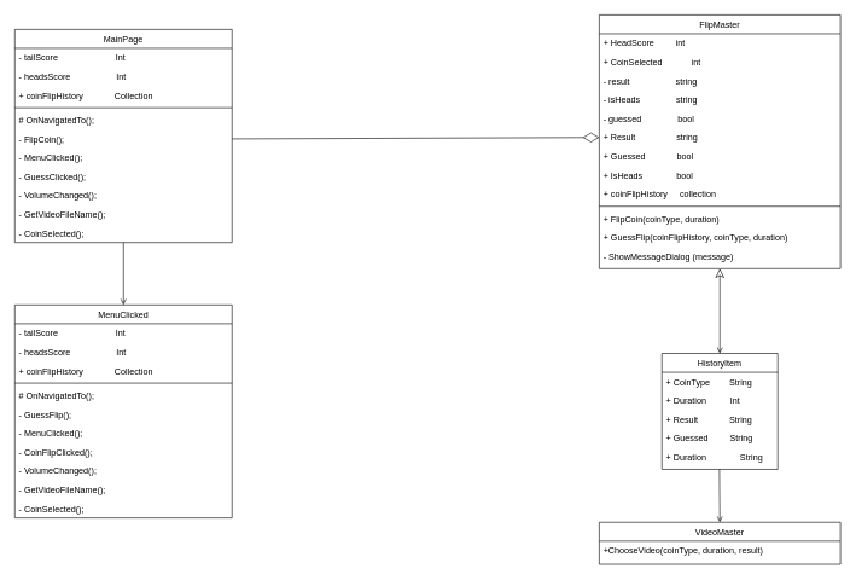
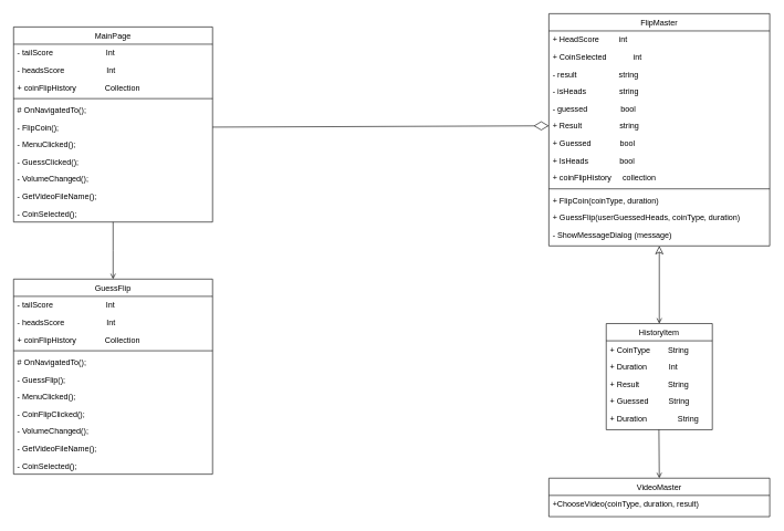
  <mxCell id="0" />
  <mxCell id="1" parent="0" />
  <mxCell id="2" value="MainPage" style="swimlane;fontStyle=0;align=center;verticalAlign=top;childLayout=stackLayout;horizontal=1;startSize=26;horizontalStack=0;resizeParent=1;resizeLast=0;collapsible=1;marginBottom=0;rounded=0;shadow=0;strokeWidth=1;" parent="1" vertex="1"><mxGeometry x="20" y="40" width="300" height="294" as="geometry"><mxRectangle x="230" y="140" width="160" height="26" as="alternateBounds" /></mxGeometry></mxCell>
  <mxCell id="3" value="- tailScore                        Int" style="text;align=left;verticalAlign=top;spacingLeft=4;spacingRight=4;overflow=hidden;rotatable=0;points=[[0,0.5],[1,0.5]];portConstraint=eastwest;" parent="2" vertex="1"><mxGeometry y="26" width="300" height="26" as="geometry" /></mxCell>
  <mxCell id="4" value="- headsScore                   Int" style="text;align=left;verticalAlign=top;spacingLeft=4;spacingRight=4;overflow=hidden;rotatable=0;points=[[0,0.5],[1,0.5]];portConstraint=eastwest;rounded=0;shadow=0;html=0;" parent="2" vertex="1"><mxGeometry y="52" width="300" height="26" as="geometry" /></mxCell>
  <mxCell id="5" value="+ coinFlipHistory             Collection" style="text;align=left;verticalAlign=top;spacingLeft=4;spacingRight=4;overflow=hidden;rotatable=0;points=[[0,0.5],[1,0.5]];portConstraint=eastwest;rounded=0;shadow=0;html=0;" parent="2" vertex="1"><mxGeometry y="78" width="300" height="26" as="geometry" /></mxCell>
  <mxCell id="6" value="" style="line;html=1;strokeWidth=1;align=left;verticalAlign=middle;spacingTop=-1;spacingLeft=3;spacingRight=3;rotatable=0;labelPosition=right;points=[];portConstraint=eastwest;" parent="2" vertex="1"><mxGeometry y="104" width="300" height="8" as="geometry" /></mxCell>
  <mxCell id="7" value="# OnNavigatedTo();" style="text;align=left;verticalAlign=top;spacingLeft=4;spacingRight=4;overflow=hidden;rotatable=0;points=[[0,0.5],[1,0.5]];portConstraint=eastwest;" parent="2" vertex="1"><mxGeometry y="112" width="300" height="26" as="geometry" /></mxCell>
  <mxCell id="8" value="- FlipCoin();" style="text;align=left;verticalAlign=top;spacingLeft=4;spacingRight=4;overflow=hidden;rotatable=0;points=[[0,0.5],[1,0.5]];portConstraint=eastwest;" parent="2" vertex="1"><mxGeometry y="138" width="300" height="26" as="geometry" /></mxCell>
  <mxCell id="9" value="- MenuClicked();" style="text;align=left;verticalAlign=top;spacingLeft=4;spacingRight=4;overflow=hidden;rotatable=0;points=[[0,0.5],[1,0.5]];portConstraint=eastwest;" parent="2" vertex="1"><mxGeometry y="164" width="300" height="26" as="geometry" /></mxCell>
  <mxCell id="10" value="- GuessClicked();" style="text;align=left;verticalAlign=top;spacingLeft=4;spacingRight=4;overflow=hidden;rotatable=0;points=[[0,0.5],[1,0.5]];portConstraint=eastwest;" parent="2" vertex="1"><mxGeometry y="190" width="300" height="26" as="geometry" /></mxCell>
  <mxCell id="11" value="- VolumeChanged();" style="text;align=left;verticalAlign=top;spacingLeft=4;spacingRight=4;overflow=hidden;rotatable=0;points=[[0,0.5],[1,0.5]];portConstraint=eastwest;" parent="2" vertex="1"><mxGeometry y="216" width="300" height="26" as="geometry" /></mxCell>
  <mxCell id="12" value="- GetVideoFileName();" style="text;align=left;verticalAlign=top;spacingLeft=4;spacingRight=4;overflow=hidden;rotatable=0;points=[[0,0.5],[1,0.5]];portConstraint=eastwest;" parent="2" vertex="1"><mxGeometry y="242" width="300" height="26" as="geometry" /></mxCell>
  <mxCell id="13" value="- CoinSelected();" style="text;align=left;verticalAlign=top;spacingLeft=4;spacingRight=4;overflow=hidden;rotatable=0;points=[[0,0.5],[1,0.5]];portConstraint=eastwest;" parent="2" vertex="1"><mxGeometry y="268" width="300" height="26" as="geometry" /></mxCell>
  <mxCell id="14" value="" style="endArrow=none;endSize=10;endFill=0;shadow=0;strokeWidth=1;rounded=0;edgeStyle=elbowEdgeStyle;elbow=vertical;exitX=0.5;exitY=0;exitDx=0;exitDy=0;startArrow=open;startFill=0;" parent="1" source="21" target="2" edge="1"><mxGeometry width="160" relative="1" as="geometry"><mxPoint x="170" y="367" as="sourcePoint" /><mxPoint y="123" as="targetPoint" x="0" /></mxGeometry></mxCell>
  <mxCell id="15" value="HistoryItem" style="swimlane;fontStyle=0;align=center;verticalAlign=top;childLayout=stackLayout;horizontal=1;startSize=26;horizontalStack=0;resizeParent=1;resizeLast=0;collapsible=1;marginBottom=0;rounded=0;shadow=0;strokeWidth=1;" parent="1" vertex="1"><mxGeometry x="913.5" y="487" width="160" height="160" as="geometry"><mxRectangle x="550" y="140" width="160" height="26" as="alternateBounds" /></mxGeometry></mxCell>
  <mxCell id="16" value="+ CoinType        String" style="text;align=left;verticalAlign=top;spacingLeft=4;spacingRight=4;overflow=hidden;rotatable=0;points=[[0,0.5],[1,0.5]];portConstraint=eastwest;" parent="15" vertex="1"><mxGeometry y="26" width="160" height="26" as="geometry" /></mxCell>
  <mxCell id="17" value="+ Duration          Int" style="text;align=left;verticalAlign=top;spacingLeft=4;spacingRight=4;overflow=hidden;rotatable=0;points=[[0,0.5],[1,0.5]];portConstraint=eastwest;rounded=0;shadow=0;html=0;" parent="15" vertex="1"><mxGeometry y="52" width="160" height="26" as="geometry" /></mxCell>
  <mxCell id="18" value="+ Result             String" style="text;align=left;verticalAlign=top;spacingLeft=4;spacingRight=4;overflow=hidden;rotatable=0;points=[[0,0.5],[1,0.5]];portConstraint=eastwest;rounded=0;shadow=0;html=0;" parent="15" vertex="1"><mxGeometry y="78" width="160" height="26" as="geometry" /></mxCell>
  <mxCell id="19" value="+ Guessed         String" style="text;align=left;verticalAlign=top;spacingLeft=4;spacingRight=4;overflow=hidden;rotatable=0;points=[[0,0.5],[1,0.5]];portConstraint=eastwest;rounded=0;shadow=0;html=0;" parent="15" vertex="1"><mxGeometry y="104" width="160" height="26" as="geometry" /></mxCell>
  <mxCell id="20" value="+ Duration              String" style="text;align=left;verticalAlign=top;spacingLeft=4;spacingRight=4;overflow=hidden;rotatable=0;points=[[0,0.5],[1,0.5]];portConstraint=eastwest;rounded=0;shadow=0;html=0;" parent="15" vertex="1"><mxGeometry y="130" width="160" height="26" as="geometry" /></mxCell>
- <mxCell id="21" value="MenuClicked" style="swimlane;fontStyle=0;align=center;verticalAlign=top;childLayout=stackLayout;horizontal=1;startSize=26;horizontalStack=0;resizeParent=1;resizeLast=0;collapsible=1;marginBottom=0;rounded=0;shadow=0;strokeWidth=1;" parent="1" vertex="1"><mxGeometry x="20" y="420" width="300" height="294" as="geometry"><mxRectangle x="230" y="140" width="160" height="26" as="alternateBounds" /></mxGeometry></mxCell>
+ <mxCell id="21" value="GuessFlip" style="swimlane;fontStyle=0;align=center;verticalAlign=top;childLayout=stackLayout;horizontal=1;startSize=26;horizontalStack=0;resizeParent=1;resizeLast=0;collapsible=1;marginBottom=0;rounded=0;shadow=0;strokeWidth=1;" parent="1" vertex="1"><mxGeometry x="20" y="420" width="300" height="294" as="geometry"><mxRectangle x="230" y="140" width="160" height="26" as="alternateBounds" /></mxGeometry></mxCell>
  <mxCell id="22" value="- tailScore                        Int" style="text;align=left;verticalAlign=top;spacingLeft=4;spacingRight=4;overflow=hidden;rotatable=0;points=[[0,0.5],[1,0.5]];portConstraint=eastwest;" parent="21" vertex="1"><mxGeometry y="26" width="300" height="26" as="geometry" /></mxCell>
  <mxCell id="23" value="- headsScore                   Int" style="text;align=left;verticalAlign=top;spacingLeft=4;spacingRight=4;overflow=hidden;rotatable=0;points=[[0,0.5],[1,0.5]];portConstraint=eastwest;rounded=0;shadow=0;html=0;" parent="21" vertex="1"><mxGeometry y="52" width="300" height="26" as="geometry" /></mxCell>
  <mxCell id="24" value="+ coinFlipHistory             Collection" style="text;align=left;verticalAlign=top;spacingLeft=4;spacingRight=4;overflow=hidden;rotatable=0;points=[[0,0.5],[1,0.5]];portConstraint=eastwest;rounded=0;shadow=0;html=0;" parent="21" vertex="1"><mxGeometry y="78" width="300" height="26" as="geometry" /></mxCell>
  <mxCell id="25" value="" style="line;html=1;strokeWidth=1;align=left;verticalAlign=middle;spacingTop=-1;spacingLeft=3;spacingRight=3;rotatable=0;labelPosition=right;points=[];portConstraint=eastwest;" parent="21" vertex="1"><mxGeometry y="104" width="300" height="8" as="geometry" /></mxCell>
  <mxCell id="26" value="# OnNavigatedTo();" style="text;align=left;verticalAlign=top;spacingLeft=4;spacingRight=4;overflow=hidden;rotatable=0;points=[[0,0.5],[1,0.5]];portConstraint=eastwest;" parent="21" vertex="1"><mxGeometry y="112" width="300" height="26" as="geometry" /></mxCell>
  <mxCell id="27" value="- GuessFlip();" style="text;align=left;verticalAlign=top;spacingLeft=4;spacingRight=4;overflow=hidden;rotatable=0;points=[[0,0.5],[1,0.5]];portConstraint=eastwest;" parent="21" vertex="1"><mxGeometry y="138" width="300" height="26" as="geometry" /></mxCell>
  <mxCell id="28" value="- MenuClicked();" style="text;align=left;verticalAlign=top;spacingLeft=4;spacingRight=4;overflow=hidden;rotatable=0;points=[[0,0.5],[1,0.5]];portConstraint=eastwest;" parent="21" vertex="1"><mxGeometry y="164" width="300" height="26" as="geometry" /></mxCell>
  <mxCell id="29" value="- CoinFlipClicked();" style="text;align=left;verticalAlign=top;spacingLeft=4;spacingRight=4;overflow=hidden;rotatable=0;points=[[0,0.5],[1,0.5]];portConstraint=eastwest;" parent="21" vertex="1"><mxGeometry y="190" width="300" height="26" as="geometry" /></mxCell>
  <mxCell id="30" value="- VolumeChanged();" style="text;align=left;verticalAlign=top;spacingLeft=4;spacingRight=4;overflow=hidden;rotatable=0;points=[[0,0.5],[1,0.5]];portConstraint=eastwest;" parent="21" vertex="1"><mxGeometry y="216" width="300" height="26" as="geometry" /></mxCell>
  <mxCell id="31" value="- GetVideoFileName();" style="text;align=left;verticalAlign=top;spacingLeft=4;spacingRight=4;overflow=hidden;rotatable=0;points=[[0,0.5],[1,0.5]];portConstraint=eastwest;" parent="21" vertex="1"><mxGeometry y="242" width="300" height="26" as="geometry" /></mxCell>
  <mxCell id="32" value="- CoinSelected();" style="text;align=left;verticalAlign=top;spacingLeft=4;spacingRight=4;overflow=hidden;rotatable=0;points=[[0,0.5],[1,0.5]];portConstraint=eastwest;" parent="21" vertex="1"><mxGeometry y="268" width="300" height="26" as="geometry" /></mxCell>
  <mxCell id="33" value="FlipMaster" style="swimlane;fontStyle=0;align=center;verticalAlign=top;childLayout=stackLayout;horizontal=1;startSize=26;horizontalStack=0;resizeParent=1;resizeLast=0;collapsible=1;marginBottom=0;rounded=0;shadow=0;strokeWidth=1;" vertex="1" parent="1"><mxGeometry x="827" y="20" width="333" height="350" as="geometry"><mxRectangle x="550" y="140" width="160" height="26" as="alternateBounds" /></mxGeometry></mxCell>
  <mxCell id="34" value="+ HeadScore         int" style="text;align=left;verticalAlign=top;spacingLeft=4;spacingRight=4;overflow=hidden;rotatable=0;points=[[0,0.5],[1,0.5]];portConstraint=eastwest;rounded=0;shadow=0;html=0;" vertex="1" parent="33"><mxGeometry y="26" width="333" height="26" as="geometry" /></mxCell>
  <mxCell id="35" value="+ CoinSelected            int" style="text;align=left;verticalAlign=top;spacingLeft=4;spacingRight=4;overflow=hidden;rotatable=0;points=[[0,0.5],[1,0.5]];portConstraint=eastwest;rounded=0;shadow=0;html=0;" vertex="1" parent="33"><mxGeometry y="52" width="333" height="26" as="geometry" /></mxCell>
  <mxCell id="36" value="- result                   string" style="text;align=left;verticalAlign=top;spacingLeft=4;spacingRight=4;overflow=hidden;rotatable=0;points=[[0,0.5],[1,0.5]];portConstraint=eastwest;rounded=0;shadow=0;html=0;" vertex="1" parent="33"><mxGeometry y="78" width="333" height="26" as="geometry" /></mxCell>
  <mxCell id="37" value="- isHeads               string" style="text;align=left;verticalAlign=top;spacingLeft=4;spacingRight=4;overflow=hidden;rotatable=0;points=[[0,0.5],[1,0.5]];portConstraint=eastwest;rounded=0;shadow=0;html=0;" vertex="1" parent="33"><mxGeometry y="104" width="333" height="26" as="geometry" /></mxCell>
  <mxCell id="38" value="- guessed               bool" style="text;align=left;verticalAlign=top;spacingLeft=4;spacingRight=4;overflow=hidden;rotatable=0;points=[[0,0.5],[1,0.5]];portConstraint=eastwest;rounded=0;shadow=0;html=0;" vertex="1" parent="33"><mxGeometry y="130" width="333" height="26" as="geometry" /></mxCell>
  <mxCell id="39" value="+ Result                 string" style="text;align=left;verticalAlign=top;spacingLeft=4;spacingRight=4;overflow=hidden;rotatable=0;points=[[0,0.5],[1,0.5]];portConstraint=eastwest;rounded=0;shadow=0;html=0;" vertex="1" parent="33"><mxGeometry y="156" width="333" height="26" as="geometry" /></mxCell>
  <mxCell id="40" value="+ Guessed             bool" style="text;align=left;verticalAlign=top;spacingLeft=4;spacingRight=4;overflow=hidden;rotatable=0;points=[[0,0.5],[1,0.5]];portConstraint=eastwest;rounded=0;shadow=0;html=0;" vertex="1" parent="33"><mxGeometry y="182" width="333" height="26" as="geometry" /></mxCell>
  <mxCell id="41" value="+ IsHeads              bool" style="text;align=left;verticalAlign=top;spacingLeft=4;spacingRight=4;overflow=hidden;rotatable=0;points=[[0,0.5],[1,0.5]];portConstraint=eastwest;rounded=0;shadow=0;html=0;" vertex="1" parent="33"><mxGeometry y="208" width="333" height="26" as="geometry" /></mxCell>
  <mxCell id="42" value="+ coinFlipHistory     collection" style="text;align=left;verticalAlign=top;spacingLeft=4;spacingRight=4;overflow=hidden;rotatable=0;points=[[0,0.5],[1,0.5]];portConstraint=eastwest;rounded=0;shadow=0;html=0;" vertex="1" parent="33"><mxGeometry y="234" width="333" height="26" as="geometry" /></mxCell>
  <mxCell id="43" value="" style="line;html=1;strokeWidth=1;align=left;verticalAlign=middle;spacingTop=-1;spacingLeft=3;spacingRight=3;rotatable=0;labelPosition=right;points=[];portConstraint=eastwest;" vertex="1" parent="33"><mxGeometry y="260" width="333" height="8" as="geometry" /></mxCell>
  <mxCell id="44" value="+ FlipCoin(coinType, duration)" style="text;align=left;verticalAlign=top;spacingLeft=4;spacingRight=4;overflow=hidden;rotatable=0;points=[[0,0.5],[1,0.5]];portConstraint=eastwest;rounded=0;shadow=0;html=0;" vertex="1" parent="33"><mxGeometry y="268" width="333" height="26" as="geometry" /></mxCell>
- <mxCell id="45" value="+ GuessFlip(coinFlipHistory, coinType, duration)" style="text;align=left;verticalAlign=top;spacingLeft=4;spacingRight=4;overflow=hidden;rotatable=0;points=[[0,0.5],[1,0.5]];portConstraint=eastwest;rounded=0;shadow=0;html=0;" vertex="1" parent="33"><mxGeometry y="294" width="333" height="26" as="geometry" /></mxCell>
+ <mxCell id="45" value="+ GuessFlip(userGuessedHeads, coinType, duration)" style="text;align=left;verticalAlign=top;spacingLeft=4;spacingRight=4;overflow=hidden;rotatable=0;points=[[0,0.5],[1,0.5]];portConstraint=eastwest;rounded=0;shadow=0;html=0;" vertex="1" parent="33"><mxGeometry y="294" width="333" height="26" as="geometry" /></mxCell>
  <mxCell id="46" value="- ShowMessageDialog (message)" style="text;align=left;verticalAlign=top;spacingLeft=4;spacingRight=4;overflow=hidden;rotatable=0;points=[[0,0.5],[1,0.5]];portConstraint=eastwest;rounded=0;shadow=0;html=0;" vertex="1" parent="33"><mxGeometry y="320" width="333" height="26" as="geometry" /></mxCell>
  <mxCell id="47" value="" style="endArrow=none;html=1;rounded=0;startArrow=diamondThin;startFill=0;startSize=20;entryX=1;entryY=0.5;entryDx=0;entryDy=0;exitX=0;exitY=0.5;exitDx=0;exitDy=0;" edge="1" parent="1" source="39" target="8"><mxGeometry width="50" height="50" relative="1" as="geometry"><mxPoint x="670" y="240" as="sourcePoint" /><mxPoint x="720" y="190" as="targetPoint" /></mxGeometry></mxCell>
  <mxCell id="48" value="VideoMaster" style="swimlane;fontStyle=0;align=center;verticalAlign=top;childLayout=stackLayout;horizontal=1;startSize=26;horizontalStack=0;resizeParent=1;resizeLast=0;collapsible=1;marginBottom=0;rounded=0;shadow=0;strokeWidth=1;" vertex="1" parent="1"><mxGeometry x="827" y="720" width="333" height="58" as="geometry"><mxRectangle x="550" y="140" width="160" height="26" as="alternateBounds" /></mxGeometry></mxCell>
  <mxCell id="49" value="+ChooseVideo(coinType, duration, result)" style="text;align=left;verticalAlign=top;spacingLeft=4;spacingRight=4;overflow=hidden;rotatable=0;points=[[0,0.5],[1,0.5]];portConstraint=eastwest;rounded=0;shadow=0;html=0;" vertex="1" parent="48"><mxGeometry y="26" width="333" height="26" as="geometry" /></mxCell>
  <mxCell id="50" value="" style="endArrow=classic;endSize=10;endFill=0;shadow=0;strokeWidth=1;rounded=0;elbow=vertical;startArrow=open;startFill=0;entryX=0.5;entryY=1;entryDx=0;entryDy=0;exitX=0.5;exitY=0;exitDx=0;exitDy=0;" edge="1" parent="1" source="15" target="33"><mxGeometry width="160" relative="1" as="geometry"><mxPoint x="1010" y="560" as="sourcePoint" /><mxPoint x="1000" y="390" as="targetPoint" /></mxGeometry></mxCell>
  <mxCell id="51" value="" style="endArrow=none;endSize=10;endFill=0;shadow=0;strokeWidth=1;rounded=0;elbow=vertical;startArrow=open;startFill=0;entryX=0.5;entryY=1;entryDx=0;entryDy=0;exitX=0.5;exitY=0;exitDx=0;exitDy=0;" edge="1" parent="1" source="48"><mxGeometry width="160" relative="1" as="geometry"><mxPoint x="1010" y="710" as="sourcePoint" /><mxPoint x="992.94" y="647" as="targetPoint" /></mxGeometry></mxCell>
